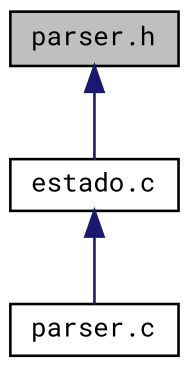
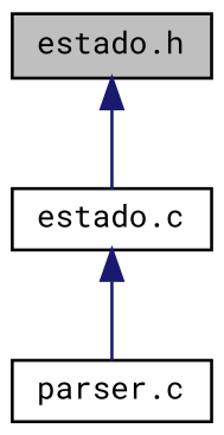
  digraph {
    fontname="Roboto Mono"
    node [color=black fillcolor=white fontname="Roboto Mono" fontsize=10 shape=record style=filled]
    edge [color=midnightblue dir=back fontname="Roboto Mono" fontsize=10 labelfontname=Helvetica labelfontsize=10 style=solid]
-   n1 [fillcolor=grey75 fontcolor=black height=0.2 label="parser.h" width=0.4]
+   n1 [fillcolor=grey75 fontcolor=black height=0.2 label="estado.h" width=0.4]
    n2 [height=0.2 label="estado.c" width=0.4]
    n3 [height=0.2 label="parser.c" width=0.4]
    n1 -> n2
    n2 -> n3
  }
